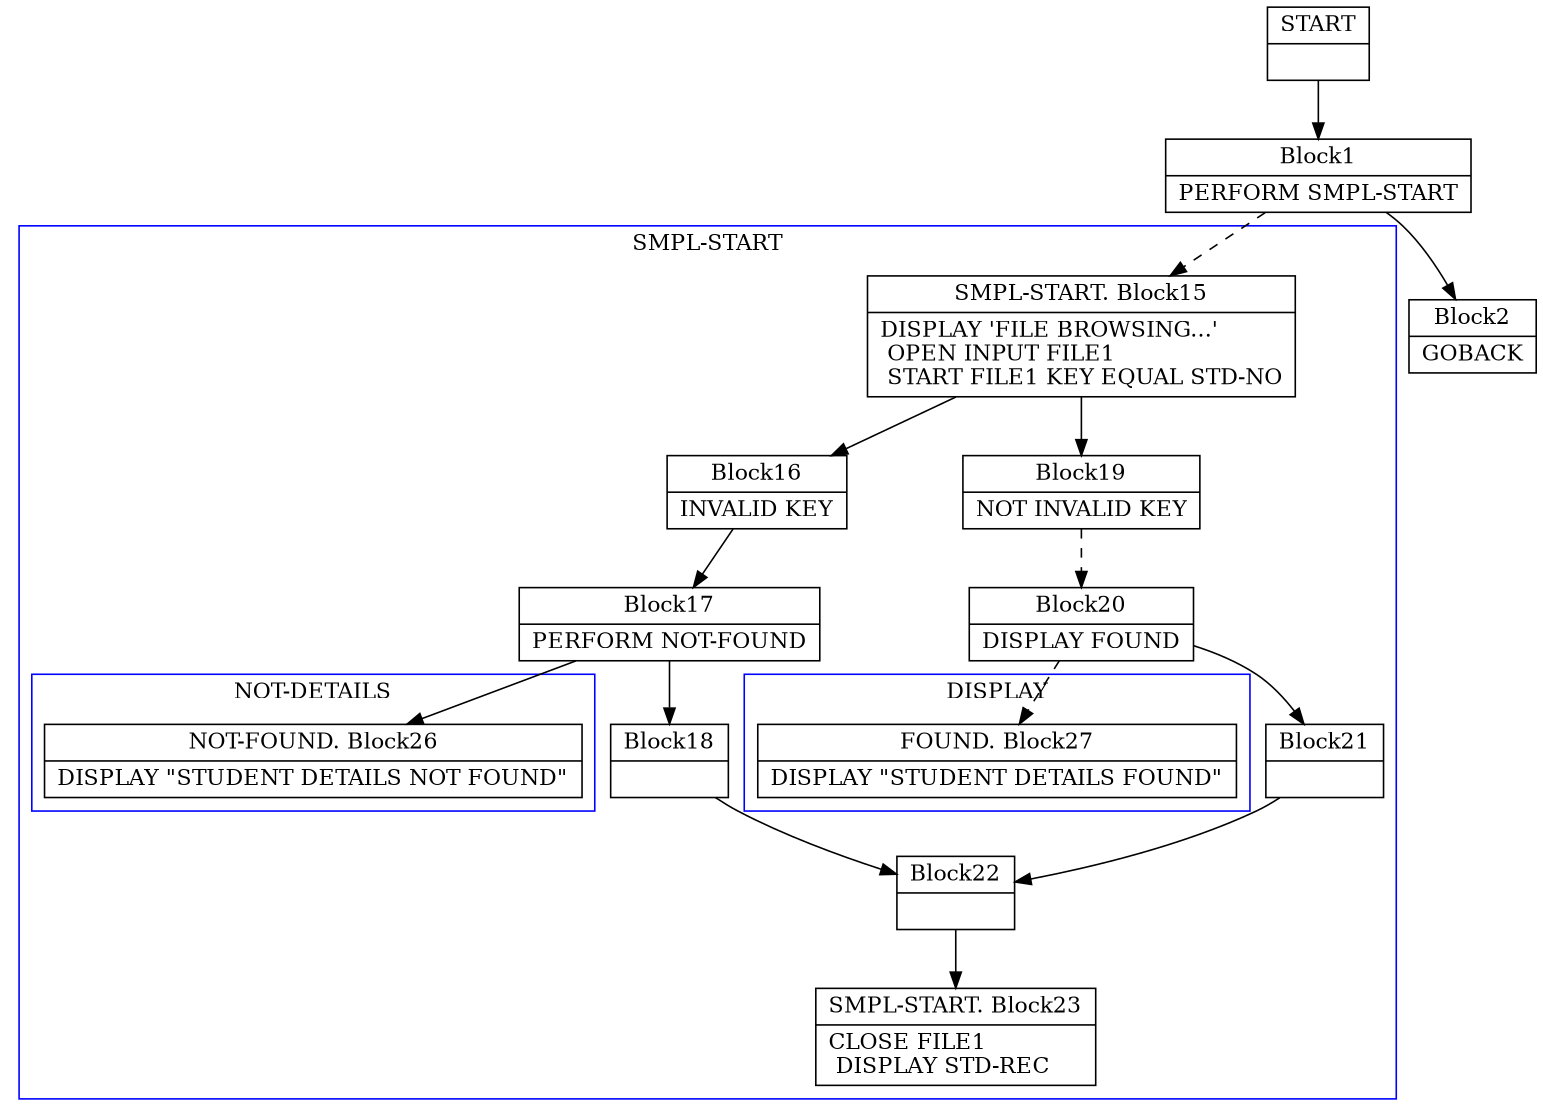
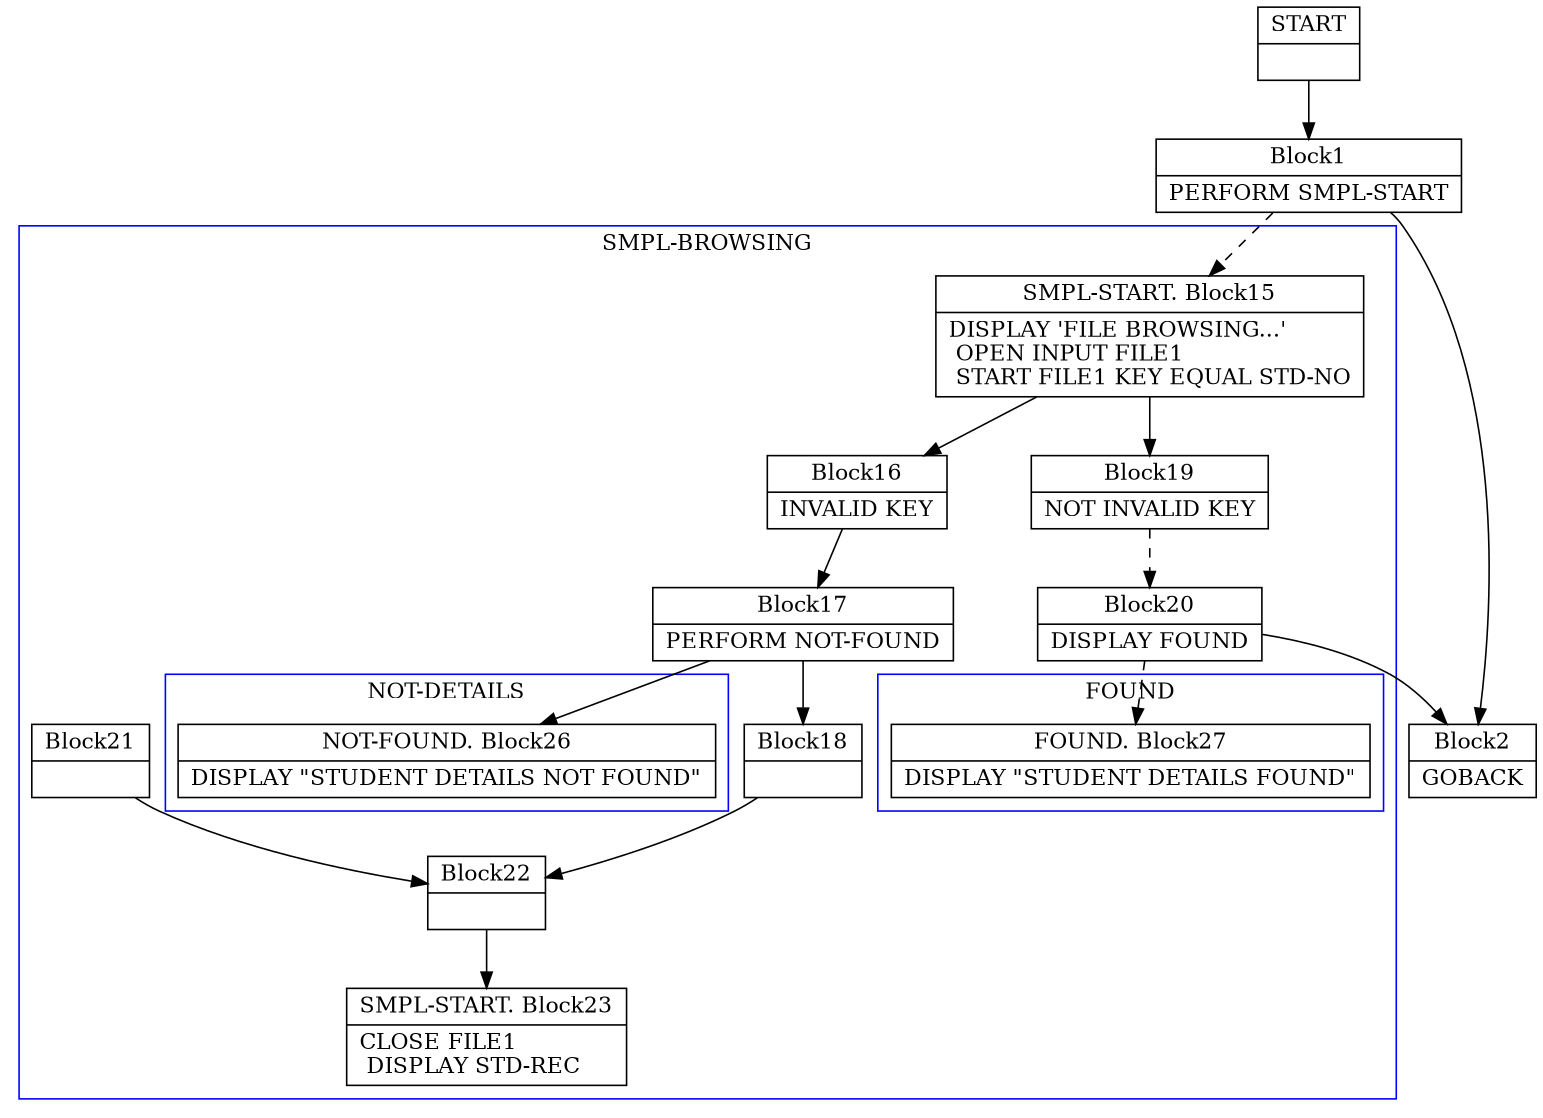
  digraph {
    compound=true
    node [shape=record]
    edge [arrowtail=empty]
    n1 [label="{NOT-FOUND. Block26|    DISPLAY \"STUDENT DETAILS NOT FOUND\"\l}"]
    n2 [label="{FOUND. Block27|    DISPLAY \"STUDENT DETAILS FOUND\"\l}"]
    n3 [label="{SMPL-START. Block15|    DISPLAY 'FILE BROWSING...'\l    OPEN INPUT FILE1\l    START FILE1 KEY EQUAL STD-NO\l}"]
    n4 [label="{Block16|       INVALID KEY\l}"]
    n5 [label="{Block17|         PERFORM NOT-FOUND\l}"]
    n6 [label="{Block18|}"]
    n7 [label="{Block22|}"]
    n8 [label="{SMPL-START. Block23|    CLOSE FILE1\l    DISPLAY STD-REC\l}"]
    n9 [label="{Block19|       NOT INVALID KEY\l}"]
    n10 [label="{Block20|         DISPLAY FOUND\l}"]
    n11 [label="{Block21|}"]
    n12 [label="{START|}"]
    n13 [label="{Block1|    PERFORM SMPL-START\l}"]
    n14 [label="{Block2|    GOBACK\l}"]
    subgraph cluster_1 {
      color=blue
-     label="SMPL-START"
+     label="SMPL-BROWSING"
      n3
      n4
      n5
      n6
      n7
      n8
      n9
      n10
      n11
      subgraph cluster_2 {
        color=blue
        label="NOT-DETAILS"
        n1
      }
      subgraph cluster_3 {
        color=blue
-       label=DISPLAY
+       label=FOUND
        n2
      }
    }
    n3 -> n4
    n3 -> n9
    n4 -> n5
    n5 -> n1 [style=solid]
    n5 -> n6
    n6 -> n7
    n7 -> n8
    n9 -> n10 [style=dashed]
    n10 -> n2 [style=dashed]
-   n10 -> n11
+   n10 -> n14
    n11 -> n7
    n12 -> n13
    n13 -> n3 [style=dashed]
    n13 -> n14
  }
